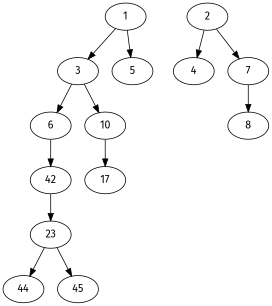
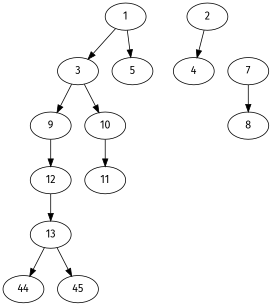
  digraph {
    fontname="Fira Sans"
    node [fontname="Fira Sans"]
    edge [fontname="Fira Sans"]
    1 [alpha=34.00]
    3 [alpha=33.57]
    5 [alpha=26.61]
-   6 [alpha=40.61]
+   6 [alpha=40.61 label=9]
    10 [alpha=35.27]
-   12 [alpha=36.32 label=42]
-   11 [alpha=39.10 label=17]
-   13 [alpha=47.20 label=23]
+   12 [alpha=36.32]
+   11 [alpha=39.10]
+   13 [alpha=47.20]
    2 [alpha=33.98]
    4 [alpha=37.14]
    7 [alpha=27.47]
    8 [alpha=30.42]
    n13 [alpha=25.21 label=44]
    n14 [alpha=34.45 label=45]
    1 -> 3
    1 -> 5
    3 -> 6
    3 -> 10
    6 -> 12
    10 -> 11
    12 -> 13
    13 -> n13
    13 -> n14
    2 -> 4
-   2 -> 7
    7 -> 8
  }
